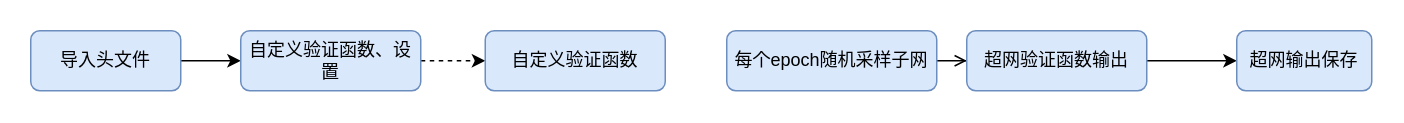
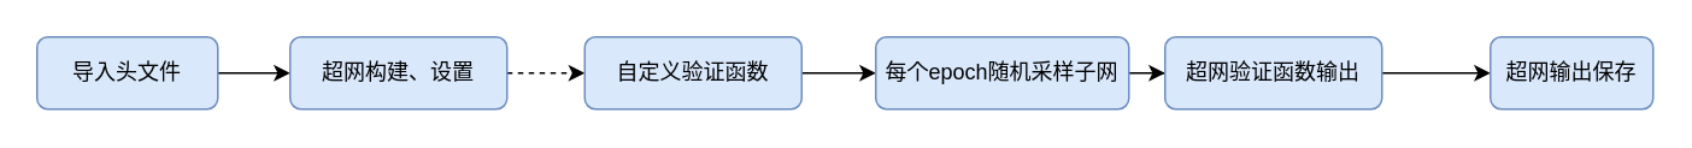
  <mxCell id="0" />
  <mxCell id="1" parent="0" />
  <mxCell id="2" value="" style="edgeStyle=orthogonalEdgeStyle;rounded=0;orthogonalLoop=1;jettySize=auto;html=1;" parent="1" source="3" target="5" edge="1"><mxGeometry relative="1" as="geometry" /></mxCell>
  <mxCell id="3" value="导入头文件" style="rounded=1;whiteSpace=wrap;html=1;fontSize=12;glass=0;strokeWidth=1;shadow=0;fillColor=#dae8fc;strokeColor=#6c8ebf;" parent="1" vertex="1"><mxGeometry x="20" y="20" width="100" height="40" as="geometry" /></mxCell>
  <mxCell id="4" value="" style="edgeStyle=orthogonalEdgeStyle;rounded=0;orthogonalLoop=1;jettySize=auto;html=1;dashed=1;" parent="1" source="5" target="7" edge="1"><mxGeometry relative="1" as="geometry" /></mxCell>
- <mxCell id="5" value="自定义验证函数、设置" style="rounded=1;whiteSpace=wrap;html=1;fontSize=12;glass=0;strokeWidth=1;shadow=0;fillColor=#dae8fc;strokeColor=#6c8ebf;" parent="1" vertex="1"><mxGeometry x="160" y="20" width="120" height="40" as="geometry" /></mxCell>
+ <mxCell id="5" value="超网构建、设置" style="rounded=1;whiteSpace=wrap;html=1;fontSize=12;glass=0;strokeWidth=1;shadow=0;fillColor=#dae8fc;strokeColor=#6c8ebf;" parent="1" vertex="1"><mxGeometry x="160" y="20" width="120" height="40" as="geometry" /></mxCell>
+ <mxCell id="6" value="" style="edgeStyle=orthogonalEdgeStyle;rounded=0;orthogonalLoop=1;jettySize=auto;html=1;" parent="1" source="7" target="9" edge="1"><mxGeometry relative="1" as="geometry" /></mxCell>
  <mxCell id="7" value="自定义验证函数" style="rounded=1;whiteSpace=wrap;html=1;fontSize=12;glass=0;strokeWidth=1;shadow=0;fillColor=#dae8fc;strokeColor=#6c8ebf;" parent="1" vertex="1"><mxGeometry x="323" y="20" width="120" height="40" as="geometry" /></mxCell>
- <mxCell id="8" value="" style="edgeStyle=orthogonalEdgeStyle;rounded=0;orthogonalLoop=1;jettySize=auto;html=1;endArrow=open;" edge="1" parent="1" source="9" target="11"><mxGeometry relative="1" as="geometry" /></mxCell>
+ <mxCell id="8" value="" style="edgeStyle=orthogonalEdgeStyle;rounded=0;orthogonalLoop=1;jettySize=auto;html=1;" edge="1" parent="1" source="9" target="11"><mxGeometry relative="1" as="geometry" /></mxCell>
  <mxCell id="9" value="每个epoch随机采样子网" style="rounded=1;whiteSpace=wrap;html=1;fontSize=12;glass=0;strokeWidth=1;shadow=0;fillColor=#dae8fc;strokeColor=#6c8ebf;" parent="1" vertex="1"><mxGeometry x="484" y="20" width="140" height="40" as="geometry" /></mxCell>
  <mxCell id="10" value="" style="edgeStyle=orthogonalEdgeStyle;rounded=0;orthogonalLoop=1;jettySize=auto;html=1;" edge="1" parent="1" source="11" target="12"><mxGeometry relative="1" as="geometry" /></mxCell>
  <mxCell id="11" value="超网验证函数输出" style="rounded=1;whiteSpace=wrap;html=1;fontSize=12;glass=0;strokeWidth=1;shadow=0;fillColor=#dae8fc;strokeColor=#6c8ebf;" vertex="1" parent="1"><mxGeometry x="644" y="20" width="120" height="40" as="geometry" /></mxCell>
  <mxCell id="12" value="超网输出保存" style="rounded=1;whiteSpace=wrap;html=1;fontSize=12;glass=0;strokeWidth=1;shadow=0;fillColor=#dae8fc;strokeColor=#6c8ebf;" vertex="1" parent="1"><mxGeometry x="824" y="20" width="90" height="40" as="geometry" /></mxCell>
